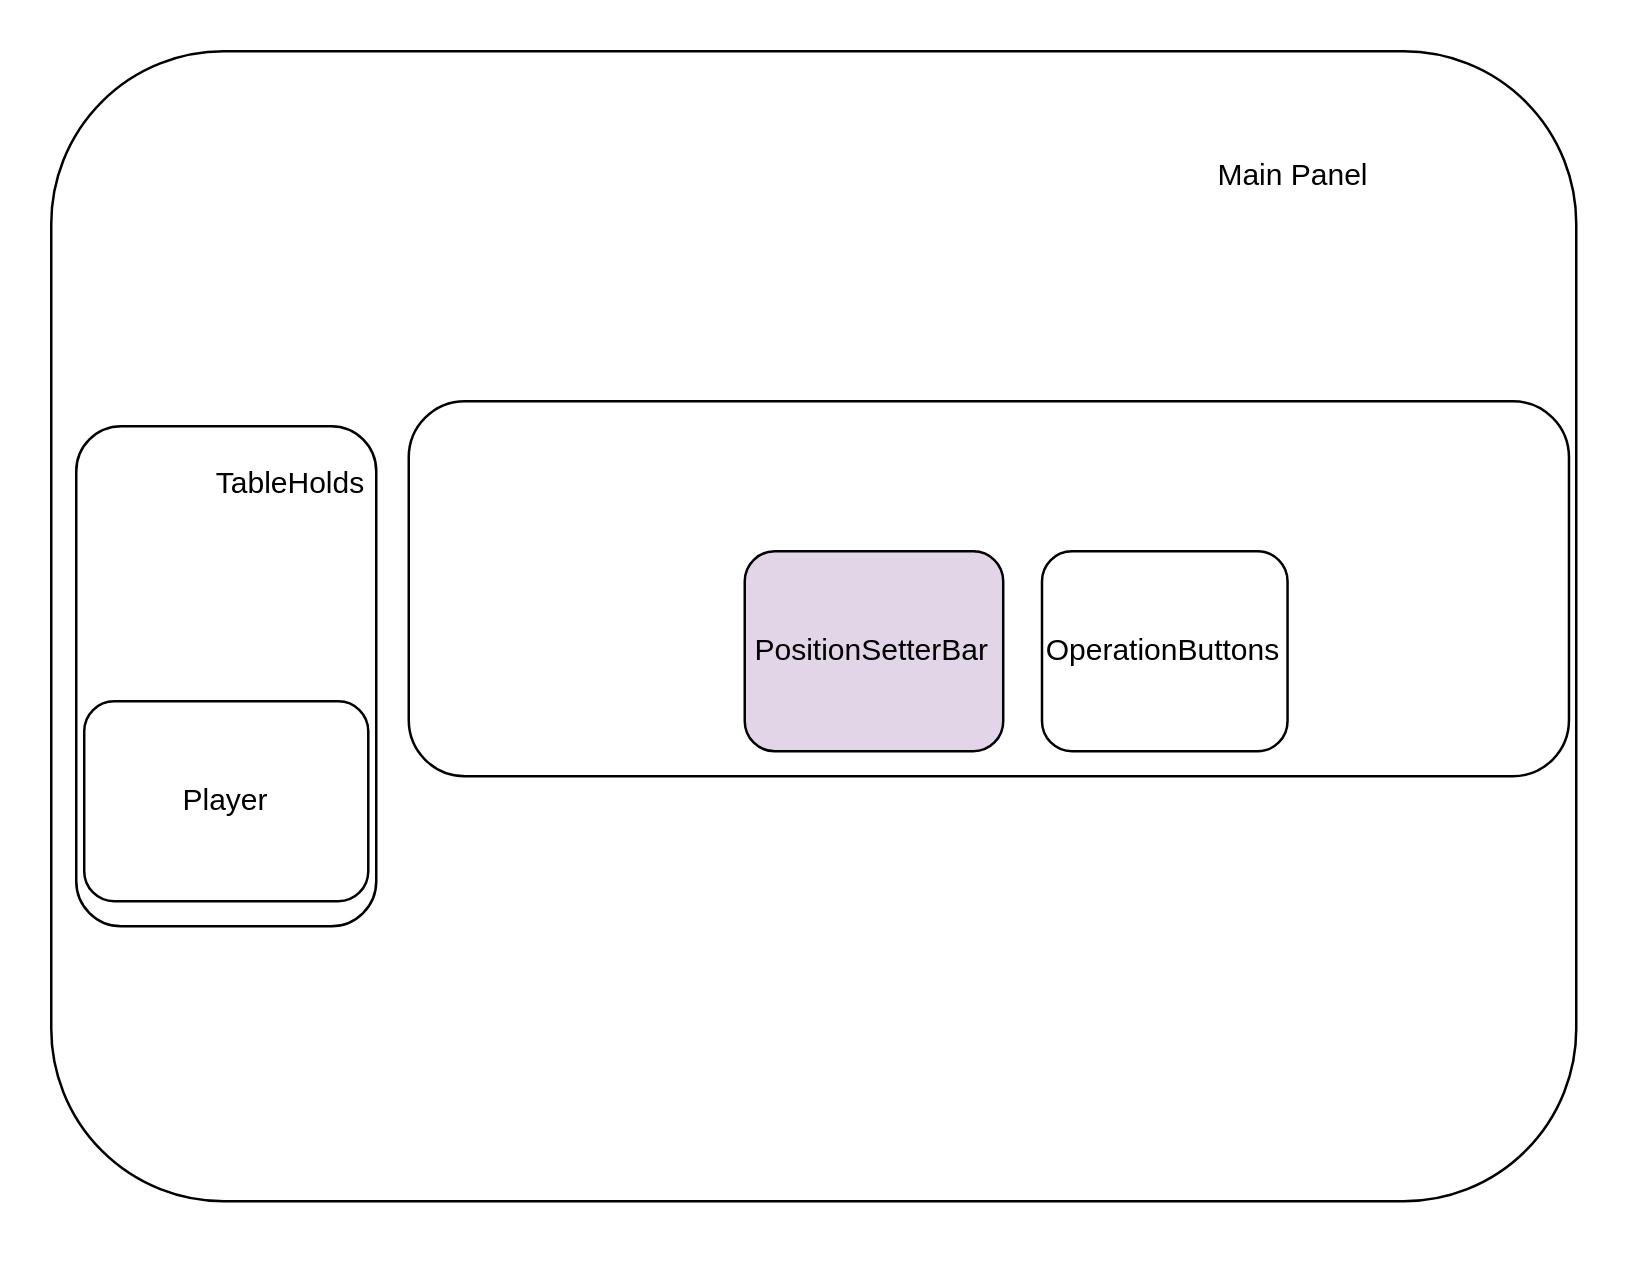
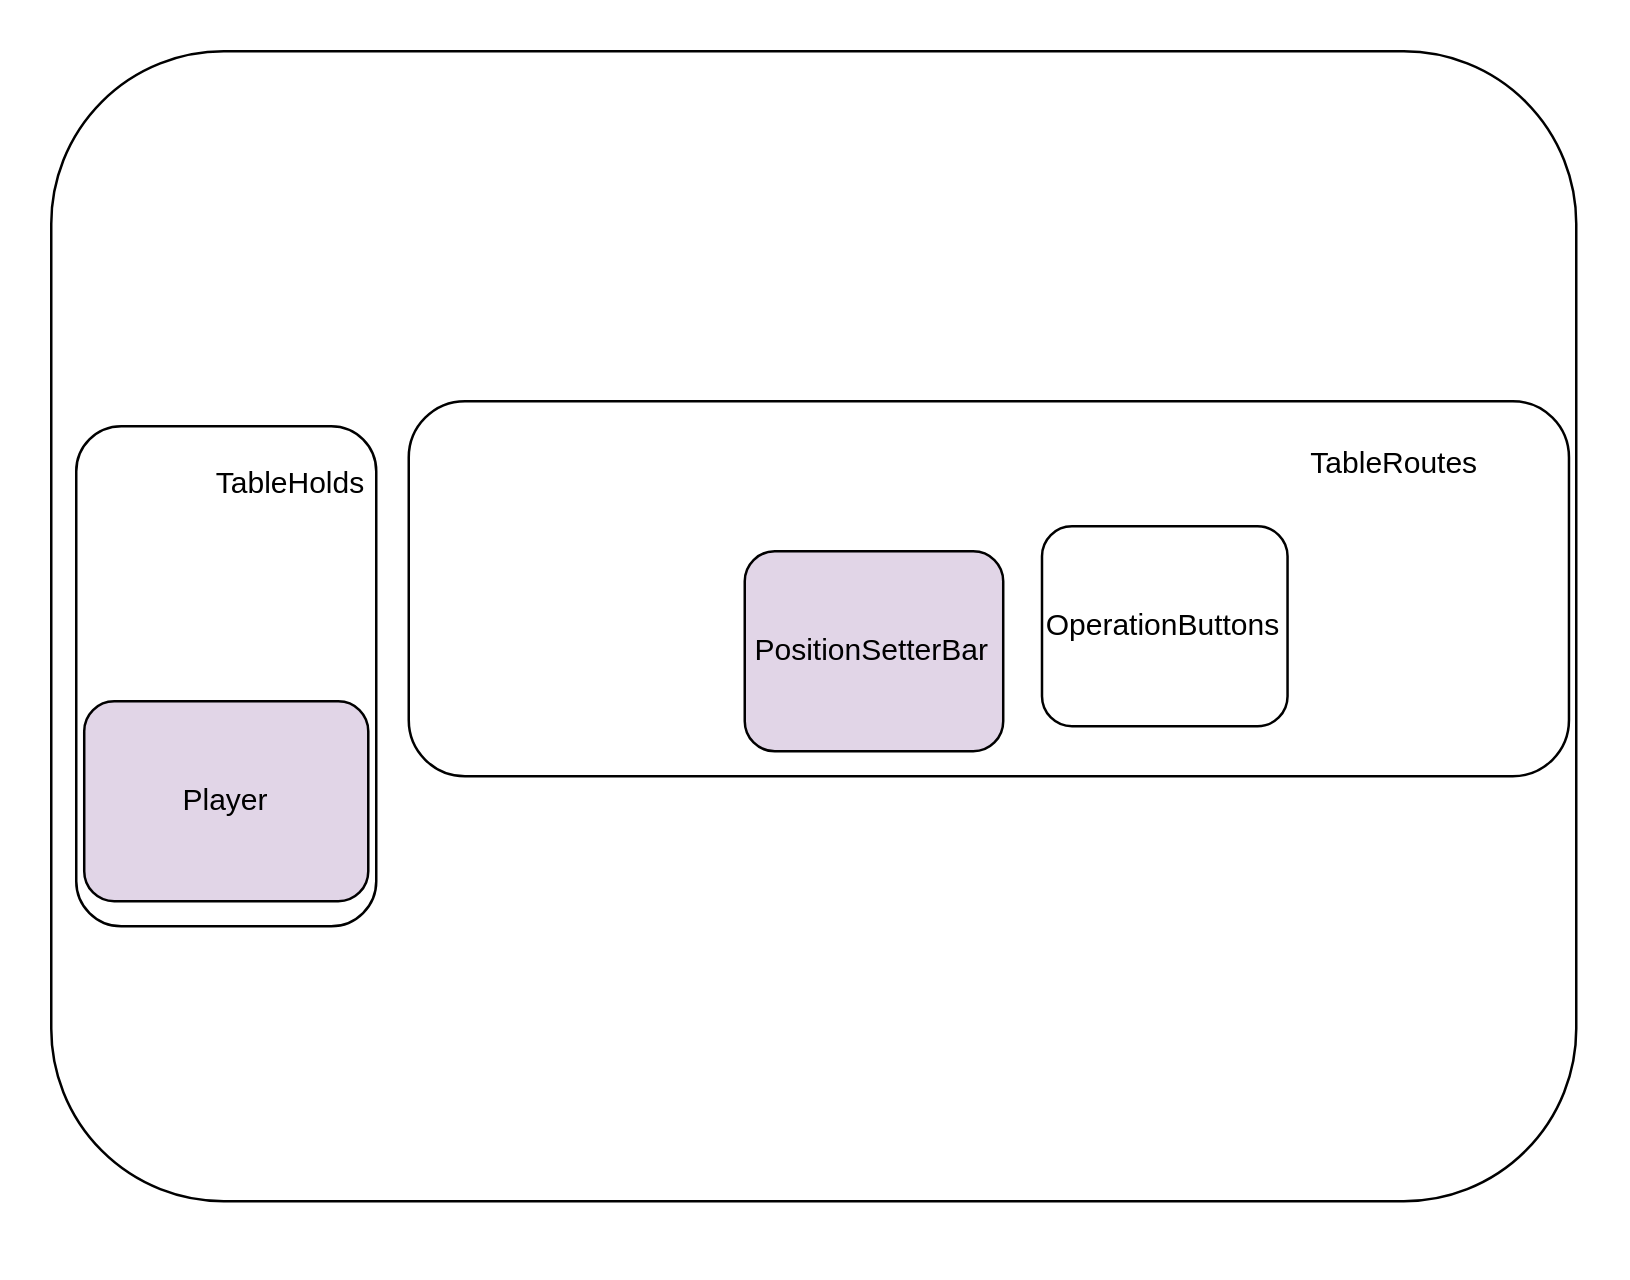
  <mxCell id="0" />
  <mxCell id="1" parent="0" />
  <mxCell id="2" value="" style="group" parent="1" vertex="1" connectable="0"><mxGeometry x="20" y="20" width="610" height="470" as="geometry" /></mxCell>
  <mxCell id="3" value="" style="rounded=1;whiteSpace=wrap;html=1;align=center;" parent="2" vertex="1"><mxGeometry width="610" height="460" as="geometry" /></mxCell>
- <mxCell id="4" value="Main Panel" style="text;html=1;strokeColor=none;fillColor=none;align=center;verticalAlign=middle;whiteSpace=wrap;rounded=0;" parent="2" vertex="1"><mxGeometry x="433.421" y="28.75" width="128.421" height="43.125" as="geometry" /></mxCell>
  <mxCell id="5" value="" style="group" parent="2" vertex="1" connectable="0"><mxGeometry x="142.997" y="140" width="464.086" height="160" as="geometry" /></mxCell>
  <mxCell id="6" value="" style="rounded=1;whiteSpace=wrap;html=1;" parent="5" vertex="1"><mxGeometry width="464.086" height="150" as="geometry" /></mxCell>
  <mxCell id="7" value="" style="group" parent="5" vertex="1" connectable="0"><mxGeometry x="14.061" y="10" width="446.024" height="130" as="geometry" /></mxCell>
+ <mxCell id="8" value="TableRoutes" style="text;html=1;strokeColor=none;fillColor=none;align=center;verticalAlign=middle;whiteSpace=wrap;rounded=0;" parent="7" vertex="1"><mxGeometry x="323.456" width="112.506" height="30" as="geometry" /></mxCell>
  <mxCell id="9" value="PositionSetterBar" style="rounded=1;whiteSpace=wrap;html=1;fillColor=#e1d5e7;" parent="7" vertex="1"><mxGeometry x="120.346" y="50" width="103.39" height="80" as="geometry" /></mxCell>
- <mxCell id="10" value="OperationButtons" style="rounded=1;whiteSpace=wrap;html=1;" parent="7" vertex="1"><mxGeometry x="239.244" y="50" width="98.22" height="80" as="geometry" /></mxCell>
+ <mxCell id="10" value="OperationButtons" style="rounded=1;whiteSpace=wrap;html=1;" parent="7" vertex="1"><mxGeometry x="239.244" y="40" width="98.22" height="80" as="geometry" /></mxCell>
  <mxCell id="11" value="" style="group" parent="2" vertex="1" connectable="0"><mxGeometry x="10" y="150" width="120" height="200" as="geometry" /></mxCell>
  <mxCell id="12" value="" style="rounded=1;whiteSpace=wrap;html=1;" parent="11" vertex="1"><mxGeometry width="119.998" height="200.0" as="geometry" /></mxCell>
  <mxCell id="13" value="TableHolds" style="text;html=1;strokeColor=none;fillColor=none;align=center;verticalAlign=middle;whiteSpace=wrap;rounded=0;" parent="11" vertex="1"><mxGeometry x="56.428" y="3.333" width="59.999" height="40" as="geometry" /></mxCell>
- <mxCell id="14" value="Player" style="rounded=1;whiteSpace=wrap;html=1;" parent="11" vertex="1"><mxGeometry x="3.186" y="110" width="113.624" height="80" as="geometry" /></mxCell>
+ <mxCell id="14" value="Player" style="rounded=1;whiteSpace=wrap;html=1;fillColor=#e1d5e7;" parent="11" vertex="1"><mxGeometry x="3.186" y="110" width="113.624" height="80" as="geometry" /></mxCell>
